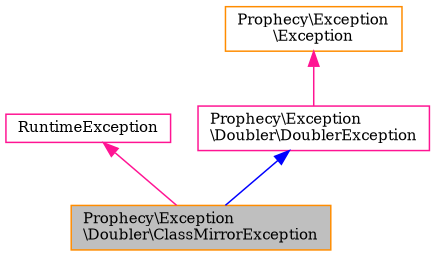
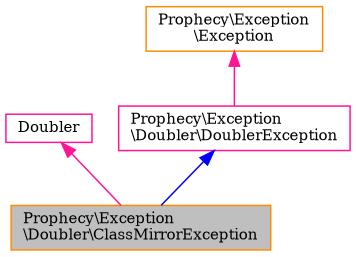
  digraph {
    fontname="DejaVu Serif"
    node [color=darkorange fillcolor=white fontname="DejaVu Serif" fontsize=10 shape=record style=filled]
    edge [color=deeppink dir=back fontname="DejaVu Serif" fontsize=10 labelfontname=Helvetica labelfontsize=10 style=solid]
    n1 [fillcolor=grey75 fontcolor=black height=0.2 label="Prophecy\\Exception\l\\Doubler\\ClassMirrorException" width=0.4]
-   n2 [color=deeppink height=0.2 label=RuntimeException width=0.4]
+   n2 [color=deeppink height=0.2 label=Doubler width=0.4]
    n3 [color=deeppink height=0.2 label="Prophecy\\Exception\l\\Doubler\\DoublerException" width=0.4]
    n4 [height=0.2 label="Prophecy\\Exception\l\\Exception" width=0.4]
    n2 -> n1
    n3 -> n1 [color=blue]
    n4 -> n3
  }
